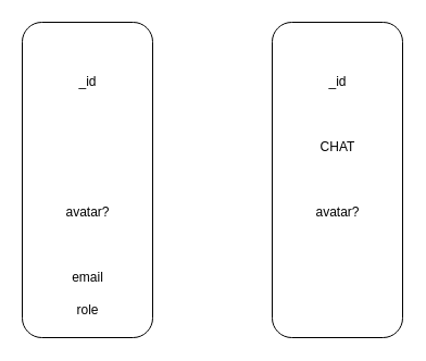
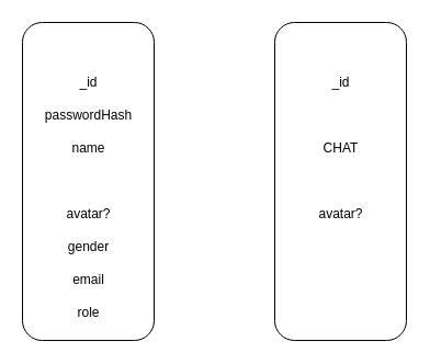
  <mxCell id="0" />
  <mxCell id="1" parent="0" />
  <mxCell id="2" value="" style="rounded=1;whiteSpace=wrap;html=1;" vertex="1" parent="1"><mxGeometry x="20" y="20" width="120" height="290" as="geometry" /></mxCell>
  <mxCell id="3" value="_id" style="text;html=1;align=center;verticalAlign=middle;resizable=0;points=[];autosize=1;strokeColor=none;fillColor=none;" vertex="1" parent="1"><mxGeometry x="60" y="60" width="40" height="30" as="geometry" /></mxCell>
+ <mxCell id="4" value="passwordHash" style="text;html=1;align=center;verticalAlign=middle;resizable=0;points=[];autosize=1;strokeColor=none;fillColor=none;" vertex="1" parent="1"><mxGeometry x="30" y="90" width="100" height="30" as="geometry" /></mxCell>
+ <mxCell id="5" value="name" style="text;html=1;align=center;verticalAlign=middle;resizable=0;points=[];autosize=1;strokeColor=none;fillColor=none;" vertex="1" parent="1"><mxGeometry x="55" y="120" width="50" height="30" as="geometry" /></mxCell>
  <mxCell id="6" value="avatar?" style="text;html=1;align=center;verticalAlign=middle;resizable=0;points=[];autosize=1;strokeColor=none;fillColor=none;" vertex="1" parent="1"><mxGeometry x="50" y="180" width="60" height="30" as="geometry" /></mxCell>
+ <mxCell id="7" value="gender" style="text;html=1;align=center;verticalAlign=middle;resizable=0;points=[];autosize=1;strokeColor=none;fillColor=none;" vertex="1" parent="1"><mxGeometry x="50" y="210" width="60" height="30" as="geometry" /></mxCell>
  <mxCell id="8" value="email" style="text;html=1;align=center;verticalAlign=middle;resizable=0;points=[];autosize=1;strokeColor=none;fillColor=none;" vertex="1" parent="1"><mxGeometry x="55" y="240" width="50" height="30" as="geometry" /></mxCell>
  <mxCell id="9" value="role" style="text;html=1;align=center;verticalAlign=middle;resizable=0;points=[];autosize=1;strokeColor=none;fillColor=none;" vertex="1" parent="1"><mxGeometry x="60" y="270" width="40" height="30" as="geometry" /></mxCell>
  <mxCell id="10" value="" style="rounded=1;whiteSpace=wrap;html=1;" vertex="1" parent="1"><mxGeometry x="250" y="20" width="120" height="290" as="geometry" /></mxCell>
  <mxCell id="11" value="CHAT" style="text;html=1;align=center;verticalAlign=middle;resizable=0;points=[];autosize=1;strokeColor=none;fillColor=none;" vertex="1" parent="1"><mxGeometry x="280" y="120" width="60" height="30" as="geometry" /></mxCell>
  <mxCell id="12" value="_id" style="text;html=1;align=center;verticalAlign=middle;resizable=0;points=[];autosize=1;strokeColor=none;fillColor=none;" vertex="1" parent="1"><mxGeometry x="290" y="60" width="40" height="30" as="geometry" /></mxCell>
  <mxCell id="13" value="avatar?" style="text;html=1;align=center;verticalAlign=middle;resizable=0;points=[];autosize=1;strokeColor=none;fillColor=none;" vertex="1" parent="1"><mxGeometry x="280" y="180" width="60" height="30" as="geometry" /></mxCell>
